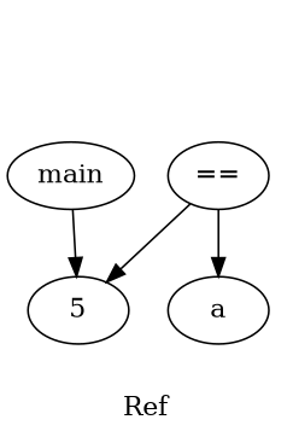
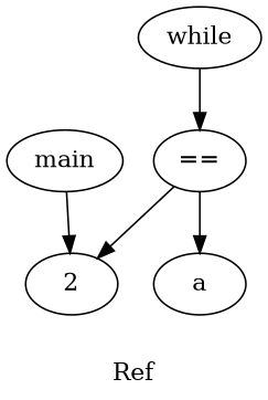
  digraph {
    label=Ref
    n1 [label=main]
-   n2 [label=5]
+   n2 [label=2]
+   n3 [label=while]
    n4 [label="=="]
    n5 [label=a]
    n1 -> n2
+   n3 -> n4
    n4 -> n2
    n4 -> n5
  }
